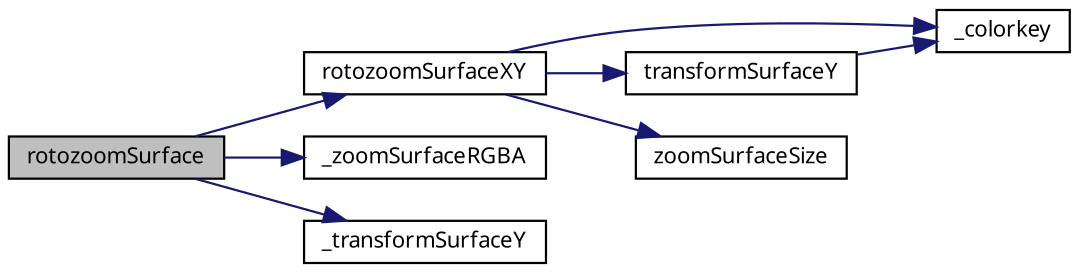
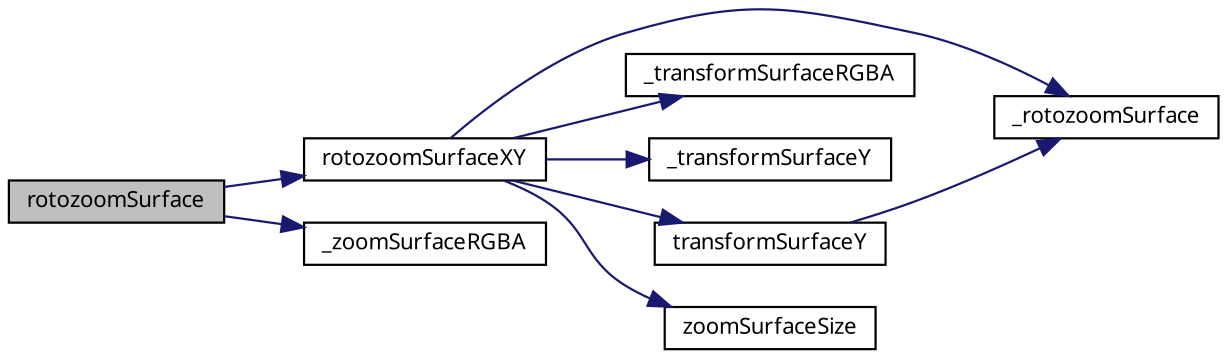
  digraph {
    fontname="Noto Sans"
    rankdir=LR
    node [color=black fontname="Noto Sans" fontsize=10 shape=record]
    edge [color=midnightblue fontname="Noto Sans" fontsize=10 labelfontname=Helvetica labelfontsize=10 style=solid]
    n1 [fillcolor=grey75 fontcolor=black height=0.2 label=rotozoomSurface style=filled width=0.4]
    n2 [height=0.2 label=rotozoomSurfaceXY width=0.4]
    n3 [height=0.2 label=_zoomSurfaceRGBA width=0.4]
-   n4 [height=0.2 label=_colorkey width=0.4]
+   n4 [height=0.2 label=_rotozoomSurface width=0.4]
+   n5 [height=0.2 label=_transformSurfaceRGBA width=0.4]
    n6 [height=0.2 label=_transformSurfaceY width=0.4]
    n7 [height=0.2 label=transformSurfaceY width=0.4]
    n8 [height=0.2 label=zoomSurfaceSize width=0.4]
    n1 -> n2
    n1 -> n3
    n2 -> n4
-   n1 -> n6
+   n2 -> n5
+   n2 -> n6
    n2 -> n7
    n2 -> n8
    n7 -> n4
  }
